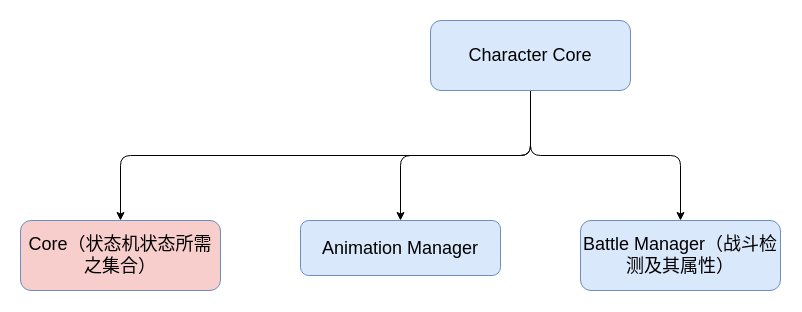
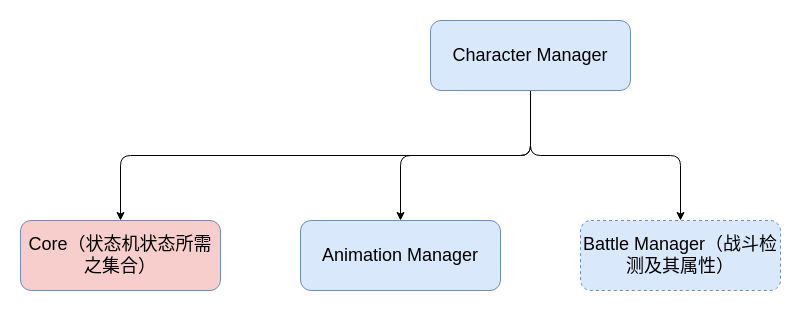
  <mxCell id="0" />
  <mxCell id="1" parent="0" />
  <mxCell id="2" style="edgeStyle=orthogonalEdgeStyle;rounded=1;jumpStyle=arc;orthogonalLoop=1;jettySize=auto;html=1;exitX=0.5;exitY=1;exitDx=0;exitDy=0;fontSize=18;entryX=0.5;entryY=0;entryDx=0;entryDy=0;" parent="1" source="5" target="8" edge="1"><mxGeometry relative="1" as="geometry"><mxPoint x="120" y="170" as="targetPoint" /></mxGeometry></mxCell>
  <mxCell id="3" style="edgeStyle=orthogonalEdgeStyle;rounded=1;jumpStyle=arc;orthogonalLoop=1;jettySize=auto;html=1;exitX=0.5;exitY=1;exitDx=0;exitDy=0;fontSize=18;" parent="1" source="5" target="7" edge="1"><mxGeometry relative="1" as="geometry" /></mxCell>
  <mxCell id="4" style="edgeStyle=orthogonalEdgeStyle;rounded=1;jumpStyle=arc;orthogonalLoop=1;jettySize=auto;html=1;exitX=0.5;exitY=1;exitDx=0;exitDy=0;entryX=0.5;entryY=0;entryDx=0;entryDy=0;fontSize=18;" parent="1" source="5" target="6" edge="1"><mxGeometry relative="1" as="geometry" /></mxCell>
- <mxCell id="5" value="&lt;span style=&quot;font-size: 18px;&quot;&gt;Character Core&lt;/span&gt;" style="rounded=1;whiteSpace=wrap;html=1;fillColor=#dae8fc;strokeColor=#6c8ebf;" parent="1" vertex="1"><mxGeometry x="430" y="20" width="200" height="70" as="geometry" /></mxCell>
- <mxCell id="6" value="&lt;span style=&quot;font-size: 18px;&quot;&gt;Battle Manager（战斗检测及其属性）&lt;/span&gt;" style="rounded=1;whiteSpace=wrap;html=1;fillColor=#dae8fc;strokeColor=#6c8ebf;" parent="1" vertex="1"><mxGeometry x="580" y="220" width="200" height="70" as="geometry" /></mxCell>
- <mxCell id="7" value="&lt;span style=&quot;font-size: 18px;&quot;&gt;Animation Manager&lt;/span&gt;" style="rounded=1;whiteSpace=wrap;html=1;fillColor=#dae8fc;strokeColor=#6c8ebf;" parent="1" vertex="1"><mxGeometry x="300" y="220" width="200" height="55" as="geometry" /></mxCell>
+ <mxCell id="5" value="&lt;span style=&quot;font-size: 18px;&quot;&gt;Character Manager&lt;/span&gt;" style="rounded=1;whiteSpace=wrap;html=1;fillColor=#dae8fc;strokeColor=#6c8ebf;" parent="1" vertex="1"><mxGeometry x="430" y="20" width="200" height="70" as="geometry" /></mxCell>
+ <mxCell id="6" value="&lt;span style=&quot;font-size: 18px;&quot;&gt;Battle Manager（战斗检测及其属性）&lt;/span&gt;" style="rounded=1;whiteSpace=wrap;html=1;fillColor=#dae8fc;strokeColor=#6c8ebf;dashed=1;" parent="1" vertex="1"><mxGeometry x="580" y="220" width="200" height="70" as="geometry" /></mxCell>
+ <mxCell id="7" value="&lt;span style=&quot;font-size: 18px;&quot;&gt;Animation Manager&lt;/span&gt;" style="rounded=1;whiteSpace=wrap;html=1;fillColor=#dae8fc;strokeColor=#6c8ebf;" parent="1" vertex="1"><mxGeometry x="300" y="220" width="200" height="70" as="geometry" /></mxCell>
  <mxCell id="8" value="&lt;span style=&quot;font-size: 18px;&quot;&gt;Core（状态机状态所需之集合）&lt;/span&gt;" style="rounded=1;whiteSpace=wrap;html=1;fillColor=#f8cecc;strokeColor=#6c8ebf;" parent="1" vertex="1"><mxGeometry x="20" y="220" width="200" height="70" as="geometry" /></mxCell>
